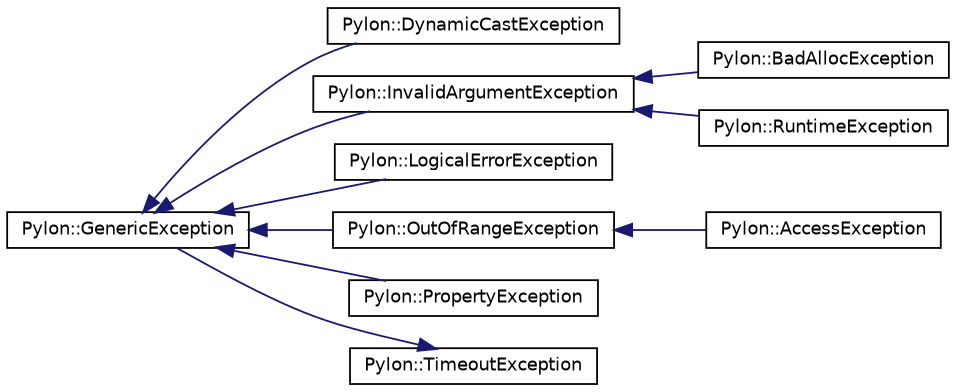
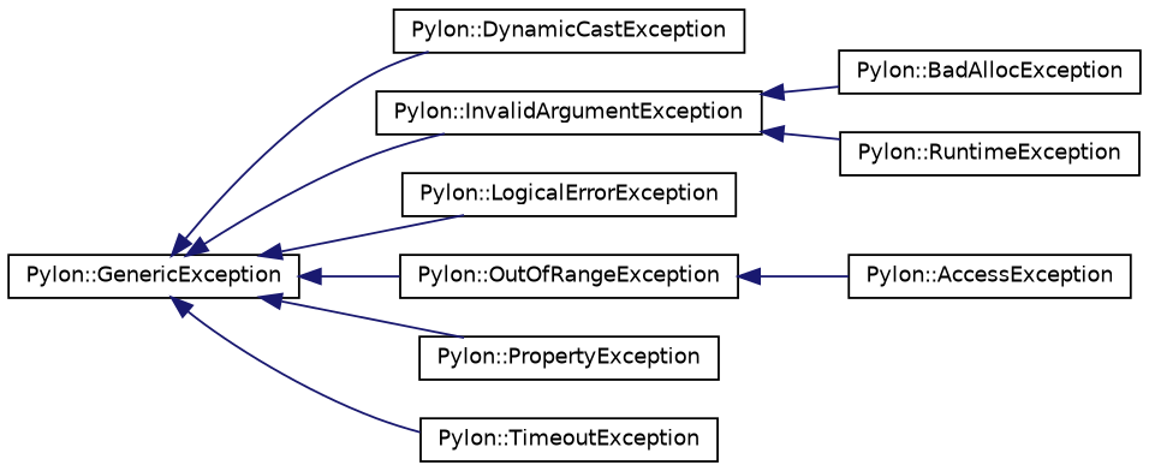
  digraph {
    rankdir=LR
    node [color=black fillcolor=white fontname=Helvetica fontsize=10 shape=record style=filled]
    edge [color=midnightblue dir=back fontname=Helvetica fontsize=10 labelfontname=Helvetica labelfontsize=10 style=solid]
    n1 [height=0.2 label="Pylon::GenericException" width=0.4]
    n2 [height=0.2 label="Pylon::DynamicCastException" width=0.4]
    n3 [height=0.2 label="Pylon::InvalidArgumentException" width=0.4]
    n4 [height=0.2 label="Pylon::LogicalErrorException" width=0.4]
    n5 [height=0.2 label="Pylon::OutOfRangeException" width=0.4]
    n6 [height=0.2 label="Pylon::PropertyException" width=0.4]
    n7 [height=0.2 label="Pylon::TimeoutException" width=0.4]
    n8 [height=0.2 label="Pylon::AccessException" width=0.4]
    n9 [height=0.2 label="Pylon::BadAllocException" width=0.4]
    n10 [height=0.2 label="Pylon::RuntimeException" width=0.4]
    n1 -> n2
    n1 -> n3
    n1 -> n4
    n1 -> n5
    n1 -> n6
-   n7 -> n1
+   n1 -> n7
    n3 -> n9
    n3 -> n10
    n5 -> n8
  }
